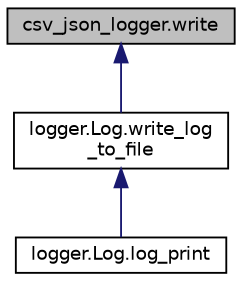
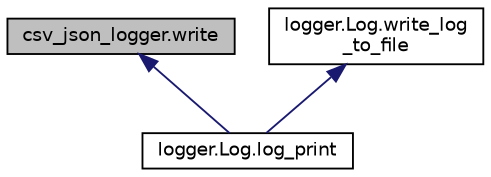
  digraph {
    rankdir=TB
    node [color=black fillcolor=white fontname=Helvetica fontsize=10 shape=record style=filled]
    edge [color=midnightblue dir=back fontname=Helvetica fontsize=10 labelfontname=Helvetica labelfontsize=10 style=solid]
    n1 [fillcolor=grey75 fontcolor=black height=0.2 label="csv_json_logger.write" width=0.4]
    n2 [height=0.2 label="logger.Log.write_log\l_to_file" width=0.4]
    n3 [height=0.2 label="logger.Log.log_print" width=0.4]
-   n1 -> n2
+   n1 -> n3
    n2 -> n3
  }
